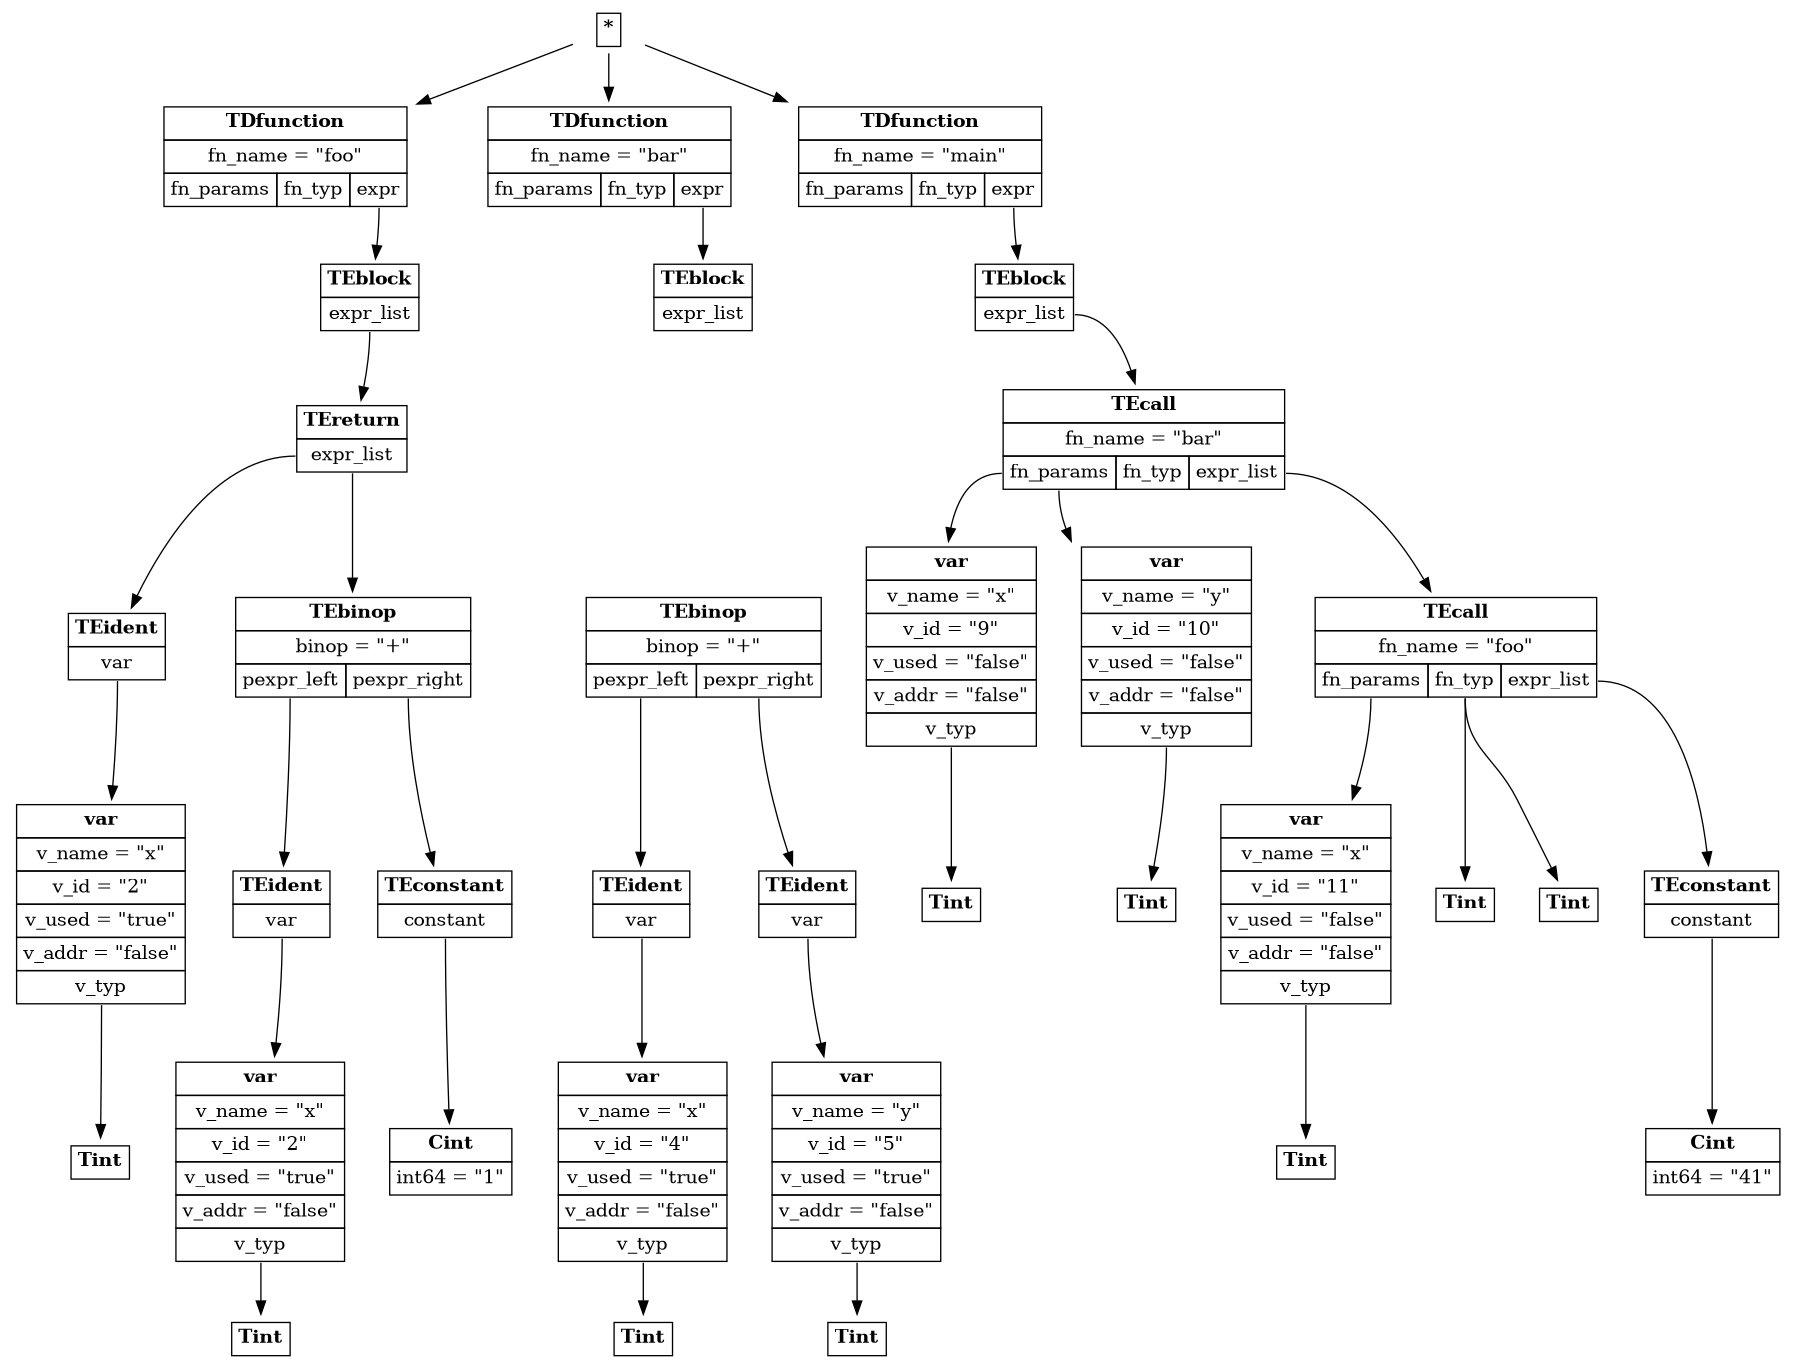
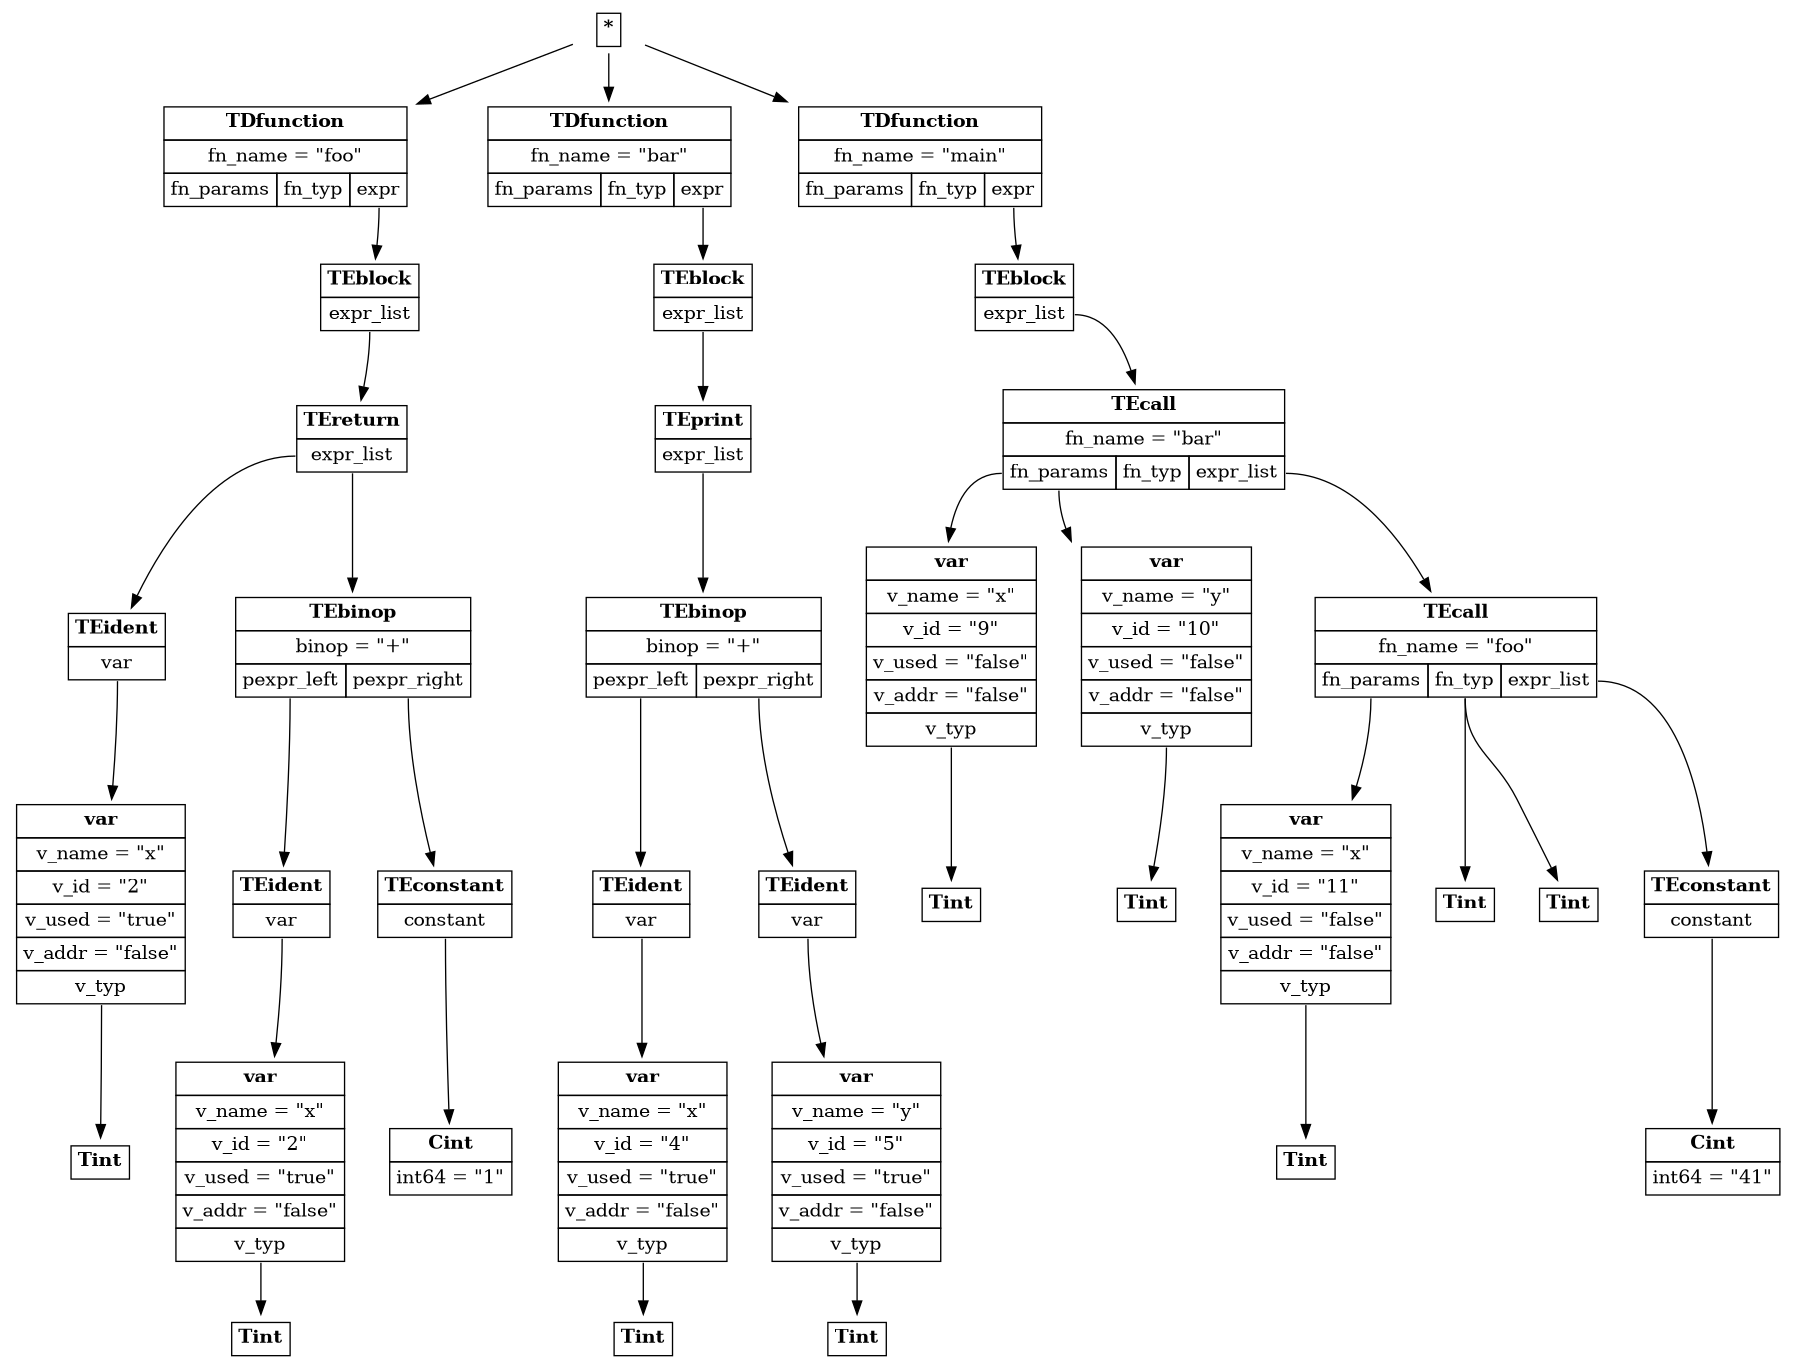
  digraph {
    node [shape=plaintext]
    edge [tailport=expr_list]
    n1 [label=<<table border='0' cellborder='1' cellspacing='0' cellpadding='4'><tr ><td colspan = '1'><b >*</b></td></tr></table>>]
    n2 [label=<<table border='0' cellborder='1' cellspacing='0' cellpadding='4'><tr ><td colspan = '3'><b >TDfunction</b></td></tr><tr ><td colspan = '3'>fn_name = "foo"</td></tr><tr ><td port='fn_params'>fn_params</td><td port='fn_typ'>fn_typ</td><td port='expr'>expr</td></tr></table>>]
    n3 [label=<<table border='0' cellborder='1' cellspacing='0' cellpadding='4'><tr ><td colspan = '3'><b >TDfunction</b></td></tr><tr ><td colspan = '3'>fn_name = "bar"</td></tr><tr ><td port='fn_params'>fn_params</td><td port='fn_typ'>fn_typ</td><td port='expr'>expr</td></tr></table>>]
    n4 [label=<<table border='0' cellborder='1' cellspacing='0' cellpadding='4'><tr ><td colspan = '3'><b >TDfunction</b></td></tr><tr ><td colspan = '3'>fn_name = "main"</td></tr><tr ><td port='fn_params'>fn_params</td><td port='fn_typ'>fn_typ</td><td port='expr'>expr</td></tr></table>>]
    n5 [label=<<table border='0' cellborder='1' cellspacing='0' cellpadding='4'><tr ><td colspan = '1'><b >TEblock</b></td></tr><tr ><td port='expr_list'>expr_list</td></tr></table>>]
    n6 [label=<<table border='0' cellborder='1' cellspacing='0' cellpadding='4'><tr ><td colspan = '1'><b >TEreturn</b></td></tr><tr ><td port='expr_list'>expr_list</td></tr></table>>]
    n7 [label=<<table border='0' cellborder='1' cellspacing='0' cellpadding='4'><tr ><td colspan = '1'><b >TEident</b></td></tr><tr ><td port='var'>var</td></tr></table>>]
    n8 [label=<<table border='0' cellborder='1' cellspacing='0' cellpadding='4'><tr ><td colspan = '2'><b >TEbinop</b></td></tr><tr ><td colspan = '2'>binop = "+"</td></tr><tr ><td port='pexpr_left'>pexpr_left</td><td port='pexpr_right'>pexpr_right</td></tr></table>>]
    n9 [label=<<table border='0' cellborder='1' cellspacing='0' cellpadding='4'><tr ><td colspan = '1'><b >var</b></td></tr><tr ><td colspan = '1'>v_name = "x"</td></tr><tr ><td colspan = '1'>v_id = "2"</td></tr><tr ><td colspan = '1'>v_used = "true"</td></tr><tr ><td colspan = '1'>v_addr = "false"</td></tr><tr ><td port='v_typ'>v_typ</td></tr></table>>]
    n10 [label=<<table border='0' cellborder='1' cellspacing='0' cellpadding='4'><tr ><td colspan = '1'><b >Tint</b></td></tr></table>>]
    n11 [label=<<table border='0' cellborder='1' cellspacing='0' cellpadding='4'><tr ><td colspan = '1'><b >TEident</b></td></tr><tr ><td port='var'>var</td></tr></table>>]
    n12 [label=<<table border='0' cellborder='1' cellspacing='0' cellpadding='4'><tr ><td colspan = '1'><b >TEconstant</b></td></tr><tr ><td port='constant'>constant</td></tr></table>>]
    n13 [label=<<table border='0' cellborder='1' cellspacing='0' cellpadding='4'><tr ><td colspan = '1'><b >var</b></td></tr><tr ><td colspan = '1'>v_name = "x"</td></tr><tr ><td colspan = '1'>v_id = "2"</td></tr><tr ><td colspan = '1'>v_used = "true"</td></tr><tr ><td colspan = '1'>v_addr = "false"</td></tr><tr ><td port='v_typ'>v_typ</td></tr></table>>]
    n14 [label=<<table border='0' cellborder='1' cellspacing='0' cellpadding='4'><tr ><td colspan = '1'><b >Tint</b></td></tr></table>>]
    n15 [label=<<table border='0' cellborder='1' cellspacing='0' cellpadding='4'><tr ><td colspan = '1'><b >Cint</b></td></tr><tr ><td colspan = '1'>int64 = "1"</td></tr></table>>]
    n16 [label=<<table border='0' cellborder='1' cellspacing='0' cellpadding='4'><tr ><td colspan = '1'><b >TEblock</b></td></tr><tr ><td port='expr_list'>expr_list</td></tr></table>>]
+   n17 [label=<<table border='0' cellborder='1' cellspacing='0' cellpadding='4'><tr ><td colspan = '1'><b >TEprint</b></td></tr><tr ><td port='expr_list'>expr_list</td></tr></table>>]
    n18 [label=<<table border='0' cellborder='1' cellspacing='0' cellpadding='4'><tr ><td colspan = '2'><b >TEbinop</b></td></tr><tr ><td colspan = '2'>binop = "+"</td></tr><tr ><td port='pexpr_left'>pexpr_left</td><td port='pexpr_right'>pexpr_right</td></tr></table>>]
    n19 [label=<<table border='0' cellborder='1' cellspacing='0' cellpadding='4'><tr ><td colspan = '1'><b >TEident</b></td></tr><tr ><td port='var'>var</td></tr></table>>]
    n20 [label=<<table border='0' cellborder='1' cellspacing='0' cellpadding='4'><tr ><td colspan = '1'><b >TEident</b></td></tr><tr ><td port='var'>var</td></tr></table>>]
    n21 [label=<<table border='0' cellborder='1' cellspacing='0' cellpadding='4'><tr ><td colspan = '1'><b >var</b></td></tr><tr ><td colspan = '1'>v_name = "x"</td></tr><tr ><td colspan = '1'>v_id = "4"</td></tr><tr ><td colspan = '1'>v_used = "true"</td></tr><tr ><td colspan = '1'>v_addr = "false"</td></tr><tr ><td port='v_typ'>v_typ</td></tr></table>>]
    n22 [label=<<table border='0' cellborder='1' cellspacing='0' cellpadding='4'><tr ><td colspan = '1'><b >Tint</b></td></tr></table>>]
    n23 [label=<<table border='0' cellborder='1' cellspacing='0' cellpadding='4'><tr ><td colspan = '1'><b >var</b></td></tr><tr ><td colspan = '1'>v_name = "y"</td></tr><tr ><td colspan = '1'>v_id = "5"</td></tr><tr ><td colspan = '1'>v_used = "true"</td></tr><tr ><td colspan = '1'>v_addr = "false"</td></tr><tr ><td port='v_typ'>v_typ</td></tr></table>>]
    n24 [label=<<table border='0' cellborder='1' cellspacing='0' cellpadding='4'><tr ><td colspan = '1'><b >Tint</b></td></tr></table>>]
    n25 [label=<<table border='0' cellborder='1' cellspacing='0' cellpadding='4'><tr ><td colspan = '1'><b >TEblock</b></td></tr><tr ><td port='expr_list'>expr_list</td></tr></table>>]
    n26 [label=<<table border='0' cellborder='1' cellspacing='0' cellpadding='4'><tr ><td colspan = '3'><b >TEcall</b></td></tr><tr ><td colspan = '3'>fn_name = "bar"</td></tr><tr ><td port='fn_params'>fn_params</td><td port='fn_typ'>fn_typ</td><td port='expr_list'>expr_list</td></tr></table>>]
    n27 [label=<<table border='0' cellborder='1' cellspacing='0' cellpadding='4'><tr ><td colspan = '1'><b >var</b></td></tr><tr ><td colspan = '1'>v_name = "x"</td></tr><tr ><td colspan = '1'>v_id = "9"</td></tr><tr ><td colspan = '1'>v_used = "false"</td></tr><tr ><td colspan = '1'>v_addr = "false"</td></tr><tr ><td port='v_typ'>v_typ</td></tr></table>>]
    n28 [label=<<table border='0' cellborder='1' cellspacing='0' cellpadding='4'><tr ><td colspan = '1'><b >var</b></td></tr><tr ><td colspan = '1'>v_name = "y"</td></tr><tr ><td colspan = '1'>v_id = "10"</td></tr><tr ><td colspan = '1'>v_used = "false"</td></tr><tr ><td colspan = '1'>v_addr = "false"</td></tr><tr ><td port='v_typ'>v_typ</td></tr></table>>]
    n29 [label=<<table border='0' cellborder='1' cellspacing='0' cellpadding='4'><tr ><td colspan = '3'><b >TEcall</b></td></tr><tr ><td colspan = '3'>fn_name = "foo"</td></tr><tr ><td port='fn_params'>fn_params</td><td port='fn_typ'>fn_typ</td><td port='expr_list'>expr_list</td></tr></table>>]
    n30 [label=<<table border='0' cellborder='1' cellspacing='0' cellpadding='4'><tr ><td colspan = '1'><b >Tint</b></td></tr></table>>]
    n31 [label=<<table border='0' cellborder='1' cellspacing='0' cellpadding='4'><tr ><td colspan = '1'><b >Tint</b></td></tr></table>>]
    n32 [label=<<table border='0' cellborder='1' cellspacing='0' cellpadding='4'><tr ><td colspan = '1'><b >var</b></td></tr><tr ><td colspan = '1'>v_name = "x"</td></tr><tr ><td colspan = '1'>v_id = "11"</td></tr><tr ><td colspan = '1'>v_used = "false"</td></tr><tr ><td colspan = '1'>v_addr = "false"</td></tr><tr ><td port='v_typ'>v_typ</td></tr></table>>]
    n33 [label=<<table border='0' cellborder='1' cellspacing='0' cellpadding='4'><tr ><td colspan = '1'><b >Tint</b></td></tr></table>>]
    n34 [label=<<table border='0' cellborder='1' cellspacing='0' cellpadding='4'><tr ><td colspan = '1'><b >Tint</b></td></tr></table>>]
    n35 [label=<<table border='0' cellborder='1' cellspacing='0' cellpadding='4'><tr ><td colspan = '1'><b >TEconstant</b></td></tr><tr ><td port='constant'>constant</td></tr></table>>]
    n36 [label=<<table border='0' cellborder='1' cellspacing='0' cellpadding='4'><tr ><td colspan = '1'><b >Tint</b></td></tr></table>>]
    n37 [label=<<table border='0' cellborder='1' cellspacing='0' cellpadding='4'><tr ><td colspan = '1'><b >Cint</b></td></tr><tr ><td colspan = '1'>int64 = "41"</td></tr></table>>]
    n1 -> n2 [tailport=""]
    n1 -> n3 [tailport=""]
    n1 -> n4 [tailport=""]
    n2 -> n5 [tailport=expr]
    n3 -> n16 [tailport=expr]
    n4 -> n25 [tailport=expr]
    n5 -> n6
    n6 -> n7
    n6 -> n8
    n7 -> n9 [tailport=var]
    n8 -> n11 [tailport=pexpr_left]
    n8 -> n12 [tailport=pexpr_right]
    n9 -> n10 [tailport=v_typ]
    n11 -> n13 [tailport=var]
    n12 -> n15 [tailport=constant]
    n13 -> n14 [tailport=v_typ]
+   n16 -> n17
+   n17 -> n18
    n18 -> n19 [tailport=pexpr_left]
    n18 -> n20 [tailport=pexpr_right]
    n19 -> n21 [tailport=var]
    n20 -> n23 [tailport=var]
    n21 -> n22 [tailport=v_typ]
    n23 -> n24 [tailport=v_typ]
    n25 -> n26
    n26 -> n27 [tailport=fn_params]
    n26 -> n28 [tailport=fn_params]
    n26 -> n29
    n27 -> n30 [tailport=v_typ]
    n28 -> n31 [tailport=v_typ]
    n29 -> n32 [tailport=fn_params]
    n29 -> n33 [tailport=fn_typ]
    n29 -> n34 [tailport=fn_typ]
    n29 -> n35
    n32 -> n36 [tailport=v_typ]
    n35 -> n37 [tailport=constant]
  }
